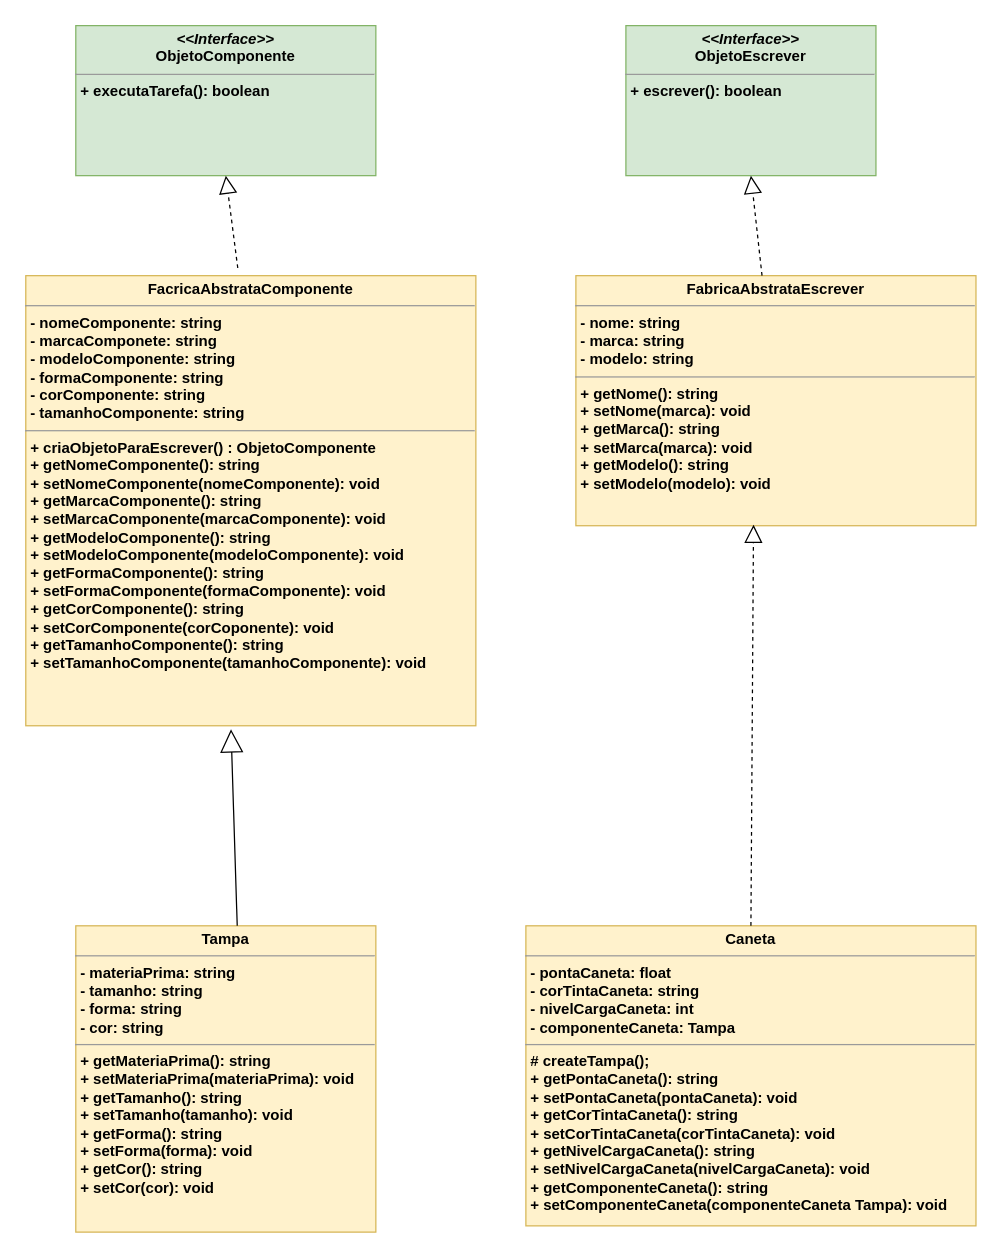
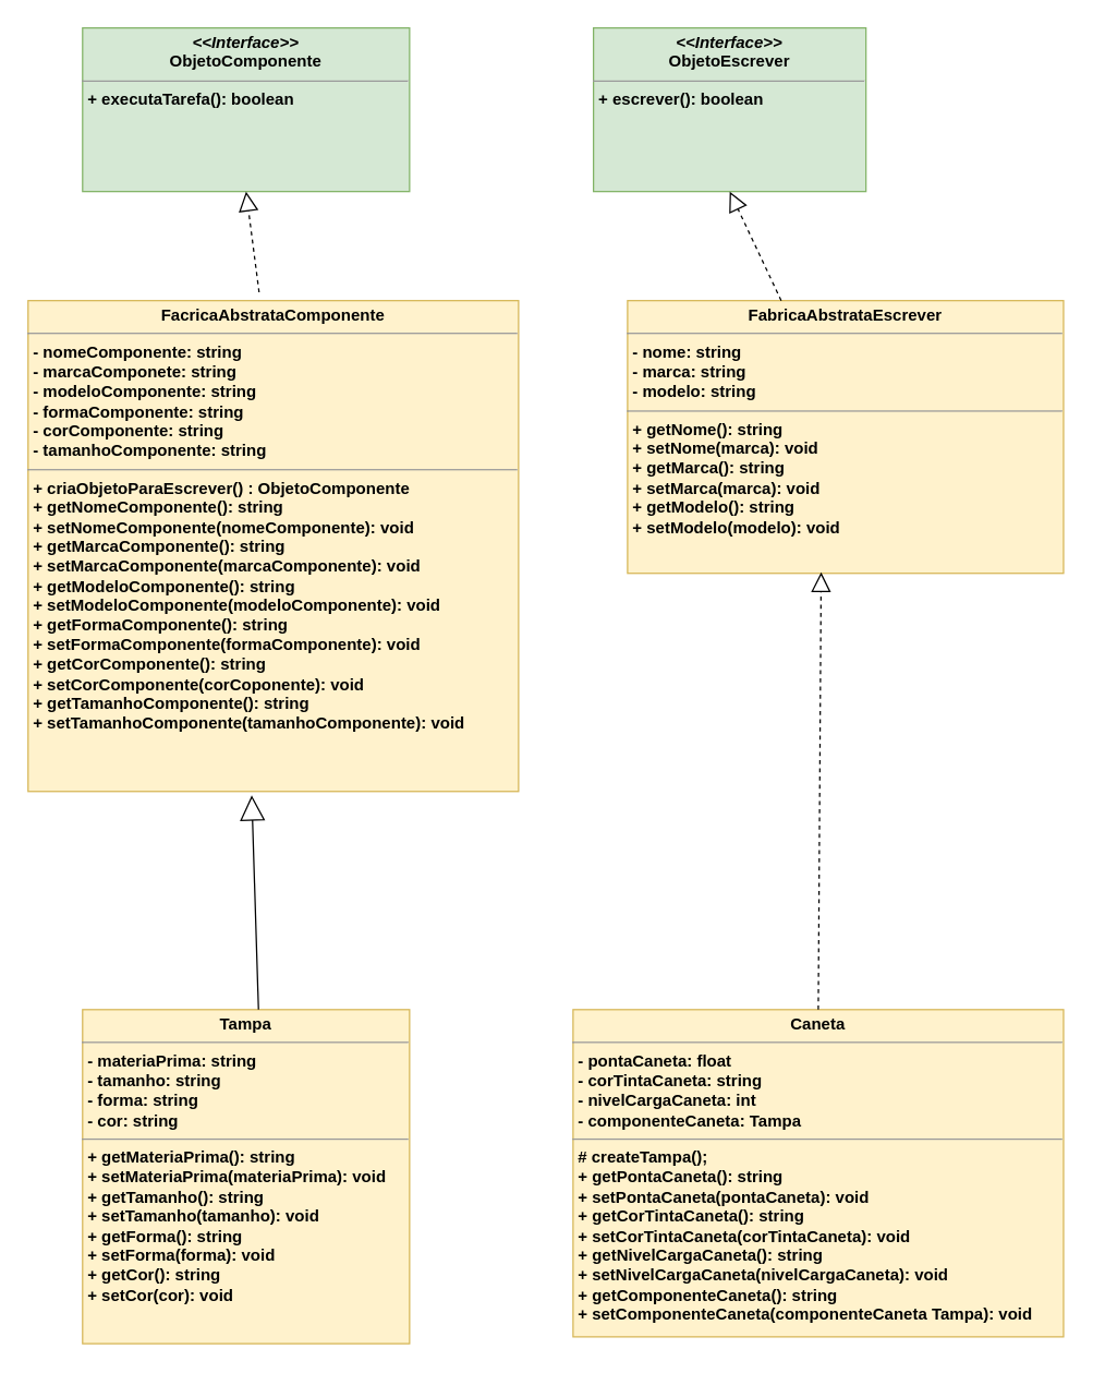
  <mxCell id="0" />
  <mxCell id="1" parent="0" />
- <mxCell id="2" value="&lt;p style=&quot;margin:0px;margin-top:4px;text-align:center;&quot;&gt;&lt;b&gt;&lt;i&gt;&amp;lt;&amp;lt;Interface&amp;gt;&amp;gt;&lt;/i&gt;&lt;br&gt;ObjetoEscrever&lt;/b&gt;&lt;/p&gt;&lt;hr size=&quot;1&quot;&gt;&lt;p style=&quot;margin:0px;margin-left:4px;&quot;&gt;&lt;b&gt;+ escrever(): boolean&lt;br&gt;&lt;br&gt;&lt;/b&gt;&lt;/p&gt;" style="verticalAlign=top;align=left;overflow=fill;fontSize=12;fontFamily=Helvetica;html=1;whiteSpace=wrap;fillColor=#d5e8d4;strokeColor=#82b366;" parent="1" vertex="1"><mxGeometry x="500" y="20" width="200" height="120" as="geometry" /></mxCell>
+ <mxCell id="2" value="&lt;p style=&quot;margin:0px;margin-top:4px;text-align:center;&quot;&gt;&lt;b&gt;&lt;i&gt;&amp;lt;&amp;lt;Interface&amp;gt;&amp;gt;&lt;/i&gt;&lt;br&gt;ObjetoEscrever&lt;/b&gt;&lt;/p&gt;&lt;hr size=&quot;1&quot;&gt;&lt;p style=&quot;margin:0px;margin-left:4px;&quot;&gt;&lt;b&gt;+ escrever(): boolean&lt;br&gt;&lt;br&gt;&lt;/b&gt;&lt;/p&gt;" style="verticalAlign=top;align=left;overflow=fill;fontSize=12;fontFamily=Helvetica;html=1;whiteSpace=wrap;fillColor=#d5e8d4;strokeColor=#82b366;" parent="1" vertex="1"><mxGeometry x="435" y="20" width="200" height="120" as="geometry" /></mxCell>
  <mxCell id="3" value="&lt;p style=&quot;margin:0px;margin-top:4px;text-align:center;&quot;&gt;&lt;b&gt;FabricaAbstrataEscrever&lt;/b&gt;&lt;/p&gt;&lt;hr size=&quot;1&quot;&gt;&lt;p style=&quot;border-color: var(--border-color); margin: 0px 0px 0px 4px;&quot;&gt;&lt;b style=&quot;background-color: initial;&quot;&gt;- nome: string&lt;/b&gt;&lt;/p&gt;&lt;p style=&quot;border-color: var(--border-color); margin: 0px 0px 0px 4px;&quot;&gt;&lt;b style=&quot;background-color: initial;&quot;&gt;- marca: string&lt;/b&gt;&lt;br&gt;&lt;/p&gt;&lt;p style=&quot;border-color: var(--border-color); margin: 0px 0px 0px 4px;&quot;&gt;&lt;b style=&quot;background-color: initial;&quot;&gt;- modelo: string&lt;/b&gt;&lt;/p&gt;&lt;hr size=&quot;1&quot;&gt;&lt;p style=&quot;border-color: var(--border-color); margin: 0px 0px 0px 4px;&quot;&gt;&lt;b style=&quot;border-color: var(--border-color); background-color: initial;&quot;&gt;+ getNome(): string&lt;/b&gt;&lt;br style=&quot;border-color: var(--border-color);&quot;&gt;&lt;/p&gt;&lt;p style=&quot;border-color: var(--border-color); margin: 0px 0px 0px 4px;&quot;&gt;&lt;b style=&quot;border-color: var(--border-color);&quot;&gt;+ setNome(marca): void&lt;/b&gt;&lt;/p&gt;&lt;p style=&quot;margin:0px;margin-left:4px;&quot;&gt;&lt;b style=&quot;background-color: initial;&quot;&gt;+ getMarca(): string&lt;/b&gt;&lt;br&gt;&lt;/p&gt;&lt;p style=&quot;margin:0px;margin-left:4px;&quot;&gt;&lt;b&gt;+ setMarca(marca): void&lt;/b&gt;&lt;/p&gt;&lt;p style=&quot;border-color: var(--border-color); margin: 0px 0px 0px 4px;&quot;&gt;&lt;b&gt;+ getModelo(): string&lt;/b&gt;&lt;/p&gt;&lt;p style=&quot;border-color: var(--border-color); margin: 0px 0px 0px 4px;&quot;&gt;&lt;b&gt;+ setModelo(modelo): void&lt;/b&gt;&lt;/p&gt;&lt;p style=&quot;border-color: var(--border-color); margin: 0px 0px 0px 4px;&quot;&gt;&lt;br&gt;&lt;/p&gt;&lt;p style=&quot;border-color: var(--border-color); margin: 0px 0px 0px 4px;&quot;&gt;&lt;b&gt;&lt;br style=&quot;border-color: var(--border-color);&quot;&gt;&lt;/b&gt;&lt;/p&gt;&lt;p style=&quot;border-color: var(--border-color); margin: 0px 0px 0px 4px;&quot;&gt;&lt;b&gt;&lt;br&gt;&lt;/b&gt;&lt;/p&gt;&lt;p style=&quot;border-color: var(--border-color); margin: 0px 0px 0px 4px;&quot;&gt;&lt;b&gt;&lt;br&gt;&lt;/b&gt;&lt;/p&gt;&lt;p style=&quot;border-color: var(--border-color); margin: 0px 0px 0px 4px;&quot;&gt;&lt;b&gt;&lt;br style=&quot;border-color: var(--border-color);&quot;&gt;&lt;/b&gt;&lt;/p&gt;&lt;p style=&quot;border-color: var(--border-color); margin: 0px 0px 0px 4px;&quot;&gt;&lt;br style=&quot;border-color: var(--border-color);&quot;&gt;&lt;/p&gt;" style="verticalAlign=top;align=left;overflow=fill;fontSize=12;fontFamily=Helvetica;html=1;whiteSpace=wrap;fillColor=#fff2cc;strokeColor=#d6b656;" parent="1" vertex="1"><mxGeometry x="460" y="220" width="320" height="200" as="geometry" /></mxCell>
  <mxCell id="4" value="" style="endArrow=block;dashed=1;endFill=0;endSize=12;html=1;rounded=0;entryX=0.5;entryY=1;entryDx=0;entryDy=0;" parent="1" source="3" target="2" edge="1"><mxGeometry width="160" relative="1" as="geometry"><mxPoint x="314" y="150" as="sourcePoint" /><mxPoint x="370" y="180" as="targetPoint" /></mxGeometry></mxCell>
  <mxCell id="5" value="&lt;p style=&quot;margin:0px;margin-top:4px;text-align:center;&quot;&gt;&lt;b&gt;Caneta&lt;/b&gt;&lt;/p&gt;&lt;hr size=&quot;1&quot;&gt;&lt;p style=&quot;border-color: var(--border-color); margin: 0px 0px 0px 4px;&quot;&gt;&lt;b&gt;- pontaCaneta: float&lt;/b&gt;&lt;/p&gt;&lt;p style=&quot;border-color: var(--border-color); margin: 0px 0px 0px 4px;&quot;&gt;&lt;b&gt;- corTintaCaneta: string&lt;/b&gt;&lt;/p&gt;&lt;p style=&quot;border-color: var(--border-color); margin: 0px 0px 0px 4px;&quot;&gt;&lt;b&gt;- nivelCargaCaneta: int&lt;/b&gt;&lt;/p&gt;&lt;p style=&quot;border-color: var(--border-color); margin: 0px 0px 0px 4px;&quot;&gt;&lt;b&gt;- componenteCaneta: Tampa&lt;/b&gt;&lt;/p&gt;&lt;hr size=&quot;1&quot;&gt;&lt;p style=&quot;margin:0px;margin-left:4px;&quot;&gt;&lt;b style=&quot;background-color: initial;&quot;&gt;# createTampa();&lt;/b&gt;&lt;/p&gt;&lt;p style=&quot;margin:0px;margin-left:4px;&quot;&gt;&lt;b style=&quot;background-color: initial;&quot;&gt;+ getPontaCaneta(): string&lt;/b&gt;&lt;br&gt;&lt;/p&gt;&lt;p style=&quot;margin:0px;margin-left:4px;&quot;&gt;&lt;b&gt;+ setPontaCaneta(pontaCaneta): void&lt;/b&gt;&lt;/p&gt;&lt;p style=&quot;border-color: var(--border-color); margin: 0px 0px 0px 4px;&quot;&gt;&lt;b&gt;+ getCorTintaCaneta(): string&lt;/b&gt;&lt;/p&gt;&lt;p style=&quot;border-color: var(--border-color); margin: 0px 0px 0px 4px;&quot;&gt;&lt;b&gt;+ setCorTintaCaneta(corTintaCaneta): void&lt;/b&gt;&lt;/p&gt;&lt;p style=&quot;border-color: var(--border-color); margin: 0px 0px 0px 4px;&quot;&gt;&lt;b&gt;+ getNivelCargaCaneta(): string&lt;/b&gt;&lt;/p&gt;&lt;p style=&quot;border-color: var(--border-color); margin: 0px 0px 0px 4px;&quot;&gt;&lt;b&gt;+ setNivelCargaCaneta(nivelCargaCaneta): void&lt;/b&gt;&lt;/p&gt;&lt;p style=&quot;border-color: var(--border-color); margin: 0px 0px 0px 4px;&quot;&gt;&lt;b&gt;+ getComponenteCaneta(): string&lt;/b&gt;&lt;/p&gt;&lt;p style=&quot;border-color: var(--border-color); margin: 0px 0px 0px 4px;&quot;&gt;&lt;b&gt;+ setComponenteCaneta(componenteCaneta Tampa&lt;/b&gt;&lt;b style=&quot;background-color: initial;&quot;&gt;): void&lt;/b&gt;&lt;/p&gt;&lt;p style=&quot;border-color: var(--border-color); margin: 0px 0px 0px 4px;&quot;&gt;&lt;b&gt;&lt;br style=&quot;border-color: var(--border-color);&quot;&gt;&lt;/b&gt;&lt;/p&gt;&lt;p style=&quot;border-color: var(--border-color); margin: 0px 0px 0px 4px;&quot;&gt;&lt;b&gt;&lt;br&gt;&lt;/b&gt;&lt;/p&gt;&lt;p style=&quot;border-color: var(--border-color); margin: 0px 0px 0px 4px;&quot;&gt;&lt;b&gt;&lt;br&gt;&lt;/b&gt;&lt;/p&gt;&lt;p style=&quot;border-color: var(--border-color); margin: 0px 0px 0px 4px;&quot;&gt;&lt;b&gt;&lt;br style=&quot;border-color: var(--border-color);&quot;&gt;&lt;/b&gt;&lt;/p&gt;&lt;p style=&quot;border-color: var(--border-color); margin: 0px 0px 0px 4px;&quot;&gt;&lt;br style=&quot;border-color: var(--border-color);&quot;&gt;&lt;/p&gt;" style="verticalAlign=top;align=left;overflow=fill;fontSize=12;fontFamily=Helvetica;html=1;whiteSpace=wrap;fillColor=#fff2cc;strokeColor=#d6b656;" parent="1" vertex="1"><mxGeometry x="420" y="740" width="360" height="240" as="geometry" /></mxCell>
  <mxCell id="6" value="&lt;p style=&quot;margin:0px;margin-top:4px;text-align:center;&quot;&gt;&lt;b&gt;FacricaAbstrataComponente&lt;/b&gt;&lt;/p&gt;&lt;hr size=&quot;1&quot;&gt;&lt;p style=&quot;border-color: var(--border-color); margin: 0px 0px 0px 4px;&quot;&gt;&lt;b style=&quot;border-color: var(--border-color); background-color: initial;&quot;&gt;- nomeComponente: string&lt;/b&gt;&lt;/p&gt;&lt;p style=&quot;border-color: var(--border-color); margin: 0px 0px 0px 4px;&quot;&gt;&lt;b style=&quot;border-color: var(--border-color); background-color: initial;&quot;&gt;- marcaComponete: string&lt;/b&gt;&lt;br style=&quot;border-color: var(--border-color);&quot;&gt;&lt;/p&gt;&lt;p style=&quot;border-color: var(--border-color); margin: 0px 0px 0px 4px;&quot;&gt;&lt;b style=&quot;border-color: var(--border-color); background-color: initial;&quot;&gt;- modeloComponente: string&lt;/b&gt;&lt;/p&gt;&lt;p style=&quot;margin:0px;margin-left:4px;&quot;&gt;&lt;b&gt;- formaComponente: string&lt;/b&gt;&lt;/p&gt;&lt;p style=&quot;margin:0px;margin-left:4px;&quot;&gt;&lt;b&gt;- corComponente: string&lt;/b&gt;&lt;/p&gt;&lt;p style=&quot;margin:0px;margin-left:4px;&quot;&gt;&lt;b&gt;- tamanhoComponente: string&lt;/b&gt;&lt;/p&gt;&lt;hr size=&quot;1&quot;&gt;&lt;p style=&quot;margin:0px;margin-left:4px;&quot;&gt;&lt;b style=&quot;border-color: var(--border-color);&quot;&gt;+ criaObjetoParaEscrever() : ObjetoComponente&lt;/b&gt;&lt;br style=&quot;border-color: var(--border-color);&quot;&gt;&lt;/p&gt;&lt;p style=&quot;border-color: var(--border-color); margin: 0px 0px 0px 4px;&quot;&gt;&lt;b style=&quot;border-color: var(--border-color); background-color: initial;&quot;&gt;+ getNomeComponente(): string&lt;/b&gt;&lt;br style=&quot;border-color: var(--border-color);&quot;&gt;&lt;/p&gt;&lt;p style=&quot;border-color: var(--border-color); margin: 0px 0px 0px 4px;&quot;&gt;&lt;b style=&quot;border-color: var(--border-color);&quot;&gt;+ setNomeComponente(nomeComponente&lt;/b&gt;&lt;b style=&quot;border-color: var(--border-color);&quot;&gt;): void&lt;/b&gt;&lt;/p&gt;&lt;p style=&quot;border-color: var(--border-color); margin: 0px 0px 0px 4px;&quot;&gt;&lt;b style=&quot;border-color: var(--border-color); background-color: initial;&quot;&gt;+ getMarcaComponente(): string&lt;/b&gt;&lt;br style=&quot;border-color: var(--border-color);&quot;&gt;&lt;/p&gt;&lt;p style=&quot;border-color: var(--border-color); margin: 0px 0px 0px 4px;&quot;&gt;&lt;b style=&quot;border-color: var(--border-color);&quot;&gt;+ setMarcaComponente(marcaComponente): void&lt;/b&gt;&lt;/p&gt;&lt;p style=&quot;border-color: var(--border-color); margin: 0px 0px 0px 4px;&quot;&gt;&lt;b style=&quot;border-color: var(--border-color);&quot;&gt;+ getModeloComponente(): string&lt;/b&gt;&lt;/p&gt;&lt;p style=&quot;border-color: var(--border-color); margin: 0px 0px 0px 4px;&quot;&gt;&lt;b style=&quot;border-color: var(--border-color);&quot;&gt;+ setModeloComponente(modeloComponente): void&lt;/b&gt;&lt;/p&gt;&lt;p style=&quot;border-color: var(--border-color); margin: 0px 0px 0px 4px;&quot;&gt;&lt;b style=&quot;border-color: var(--border-color);&quot;&gt;+ getFormaComponente(): string&lt;/b&gt;&lt;/p&gt;&lt;p style=&quot;border-color: var(--border-color); margin: 0px 0px 0px 4px;&quot;&gt;&lt;b style=&quot;border-color: var(--border-color);&quot;&gt;&lt;/b&gt;&lt;/p&gt;&lt;p style=&quot;border-color: var(--border-color); margin: 0px 0px 0px 4px;&quot;&gt;&lt;b style=&quot;border-color: var(--border-color);&quot;&gt;+ setFormaComponente(formaComponente): void&lt;/b&gt;&lt;/p&gt;&lt;p style=&quot;border-color: var(--border-color); margin: 0px 0px 0px 4px;&quot;&gt;&lt;b style=&quot;border-color: var(--border-color);&quot;&gt;+ getCorComponente(): string&lt;/b&gt;&lt;/p&gt;&lt;p style=&quot;border-color: var(--border-color); margin: 0px 0px 0px 4px;&quot;&gt;&lt;b style=&quot;border-color: var(--border-color);&quot;&gt;&lt;/b&gt;&lt;/p&gt;&lt;p style=&quot;border-color: var(--border-color); margin: 0px 0px 0px 4px;&quot;&gt;&lt;b style=&quot;background-color: initial; border-color: var(--border-color);&quot;&gt;+ setCorComponente(corCoponente): void&lt;/b&gt;&lt;br&gt;&lt;/p&gt;&lt;p style=&quot;border-color: var(--border-color); margin: 0px 0px 0px 4px;&quot;&gt;&lt;b style=&quot;border-color: var(--border-color);&quot;&gt;+ getTamanhoComponente(): string&lt;/b&gt;&lt;/p&gt;&lt;p style=&quot;border-color: var(--border-color); margin: 0px 0px 0px 4px;&quot;&gt;&lt;b style=&quot;background-color: initial; border-color: var(--border-color);&quot;&gt;&lt;/b&gt;&lt;/p&gt;&lt;p style=&quot;border-color: var(--border-color); margin: 0px 0px 0px 4px;&quot;&gt;&lt;b style=&quot;border-color: var(--border-color);&quot;&gt;+ setTamanhoComponente(tamanhoComponente): void&lt;/b&gt;&lt;/p&gt;&lt;p style=&quot;margin:0px;margin-left:4px;&quot;&gt;&lt;br&gt;&lt;/p&gt;" style="verticalAlign=top;align=left;overflow=fill;fontSize=12;fontFamily=Helvetica;html=1;whiteSpace=wrap;fillColor=#fff2cc;strokeColor=#d6b656;" parent="1" vertex="1"><mxGeometry x="20" y="220" width="360" height="360" as="geometry" /></mxCell>
  <mxCell id="7" value="&lt;p style=&quot;margin:0px;margin-top:4px;text-align:center;&quot;&gt;&lt;b&gt;&lt;i&gt;&amp;lt;&amp;lt;Interface&amp;gt;&amp;gt;&lt;/i&gt;&lt;br&gt;ObjetoComponente&lt;/b&gt;&lt;/p&gt;&lt;hr size=&quot;1&quot;&gt;&lt;p style=&quot;margin:0px;margin-left:4px;&quot;&gt;&lt;b&gt;+ executaTarefa(): boolean&lt;br&gt;&lt;br&gt;&lt;/b&gt;&lt;/p&gt;" style="verticalAlign=top;align=left;overflow=fill;fontSize=12;fontFamily=Helvetica;html=1;whiteSpace=wrap;fillColor=#d5e8d4;strokeColor=#82b366;" parent="1" vertex="1"><mxGeometry x="60" y="20" width="240" height="120" as="geometry" /></mxCell>
  <mxCell id="8" value="" style="endArrow=block;dashed=1;endFill=0;endSize=12;html=1;rounded=0;entryX=0.5;entryY=1;entryDx=0;entryDy=0;exitX=0.471;exitY=-0.017;exitDx=0;exitDy=0;exitPerimeter=0;" parent="1" source="6" target="7" edge="1"><mxGeometry width="160" relative="1" as="geometry"><mxPoint x="140" y="790" as="sourcePoint" /><mxPoint x="160" y="840" as="targetPoint" /></mxGeometry></mxCell>
  <mxCell id="9" value="&lt;p style=&quot;margin:0px;margin-top:4px;text-align:center;&quot;&gt;&lt;b&gt;Tampa&lt;/b&gt;&lt;/p&gt;&lt;hr size=&quot;1&quot;&gt;&lt;p style=&quot;margin:0px;margin-left:4px;&quot;&gt;&lt;b&gt;- materiaPrima: string&lt;/b&gt;&lt;/p&gt;&lt;p style=&quot;margin:0px;margin-left:4px;&quot;&gt;&lt;b&gt;- tamanho: string&lt;/b&gt;&lt;/p&gt;&lt;p style=&quot;margin:0px;margin-left:4px;&quot;&gt;&lt;b&gt;- forma: string&lt;/b&gt;&lt;/p&gt;&lt;p style=&quot;margin:0px;margin-left:4px;&quot;&gt;&lt;b&gt;- cor: string&amp;nbsp;&lt;/b&gt;&lt;/p&gt;&lt;hr size=&quot;1&quot;&gt;&lt;p style=&quot;border-color: var(--border-color); margin: 0px 0px 0px 4px;&quot;&gt;&lt;b&gt;+ getMateriaPrima(): string&lt;/b&gt;&lt;/p&gt;&lt;p style=&quot;border-color: var(--border-color); margin: 0px 0px 0px 4px;&quot;&gt;&lt;b&gt;+ setMateriaPrima(materiaPrima): void&lt;/b&gt;&lt;/p&gt;&lt;p style=&quot;border-color: var(--border-color); margin: 0px 0px 0px 4px;&quot;&gt;&lt;b&gt;+ getTamanho(): string&lt;/b&gt;&lt;/p&gt;&lt;p style=&quot;border-color: var(--border-color); margin: 0px 0px 0px 4px;&quot;&gt;&lt;b&gt;+ setTamanho(tamanho): void&lt;/b&gt;&lt;/p&gt;&lt;p style=&quot;border-color: var(--border-color); margin: 0px 0px 0px 4px;&quot;&gt;&lt;b&gt;+ getForma(): string&lt;/b&gt;&lt;/p&gt;&lt;p style=&quot;border-color: var(--border-color); margin: 0px 0px 0px 4px;&quot;&gt;&lt;b&gt;+ setForma(forma): void&lt;/b&gt;&lt;/p&gt;&lt;p style=&quot;border-color: var(--border-color); margin: 0px 0px 0px 4px;&quot;&gt;&lt;b&gt;+ getCor(): string&lt;/b&gt;&lt;/p&gt;&lt;p style=&quot;border-color: var(--border-color); margin: 0px 0px 0px 4px;&quot;&gt;&lt;b&gt;+ setCor(cor): void&lt;/b&gt;&lt;/p&gt;" style="verticalAlign=top;align=left;overflow=fill;fontSize=12;fontFamily=Helvetica;html=1;whiteSpace=wrap;fillColor=#fff2cc;strokeColor=#d6b656;" parent="1" vertex="1"><mxGeometry x="60" y="740" width="240" height="245" as="geometry" /></mxCell>
  <mxCell id="10" value="" style="endArrow=block;endSize=16;endFill=0;html=1;rounded=0;entryX=0.456;entryY=1.008;entryDx=0;entryDy=0;entryPerimeter=0;exitX=0.538;exitY=0;exitDx=0;exitDy=0;exitPerimeter=0;" parent="1" source="9" target="6" edge="1"><mxGeometry width="160" relative="1" as="geometry"><mxPoint x="10" y="910" as="sourcePoint" /><mxPoint x="170" y="910" as="targetPoint" /></mxGeometry></mxCell>
  <mxCell id="11" value="" style="endArrow=block;dashed=1;endFill=0;endSize=12;html=1;rounded=0;entryX=0.444;entryY=0.996;entryDx=0;entryDy=0;entryPerimeter=0;exitX=0.5;exitY=0;exitDx=0;exitDy=0;" parent="1" source="5" target="3" edge="1"><mxGeometry width="160" relative="1" as="geometry"><mxPoint x="430" y="595" as="sourcePoint" /><mxPoint x="590" y="595" as="targetPoint" /></mxGeometry></mxCell>
